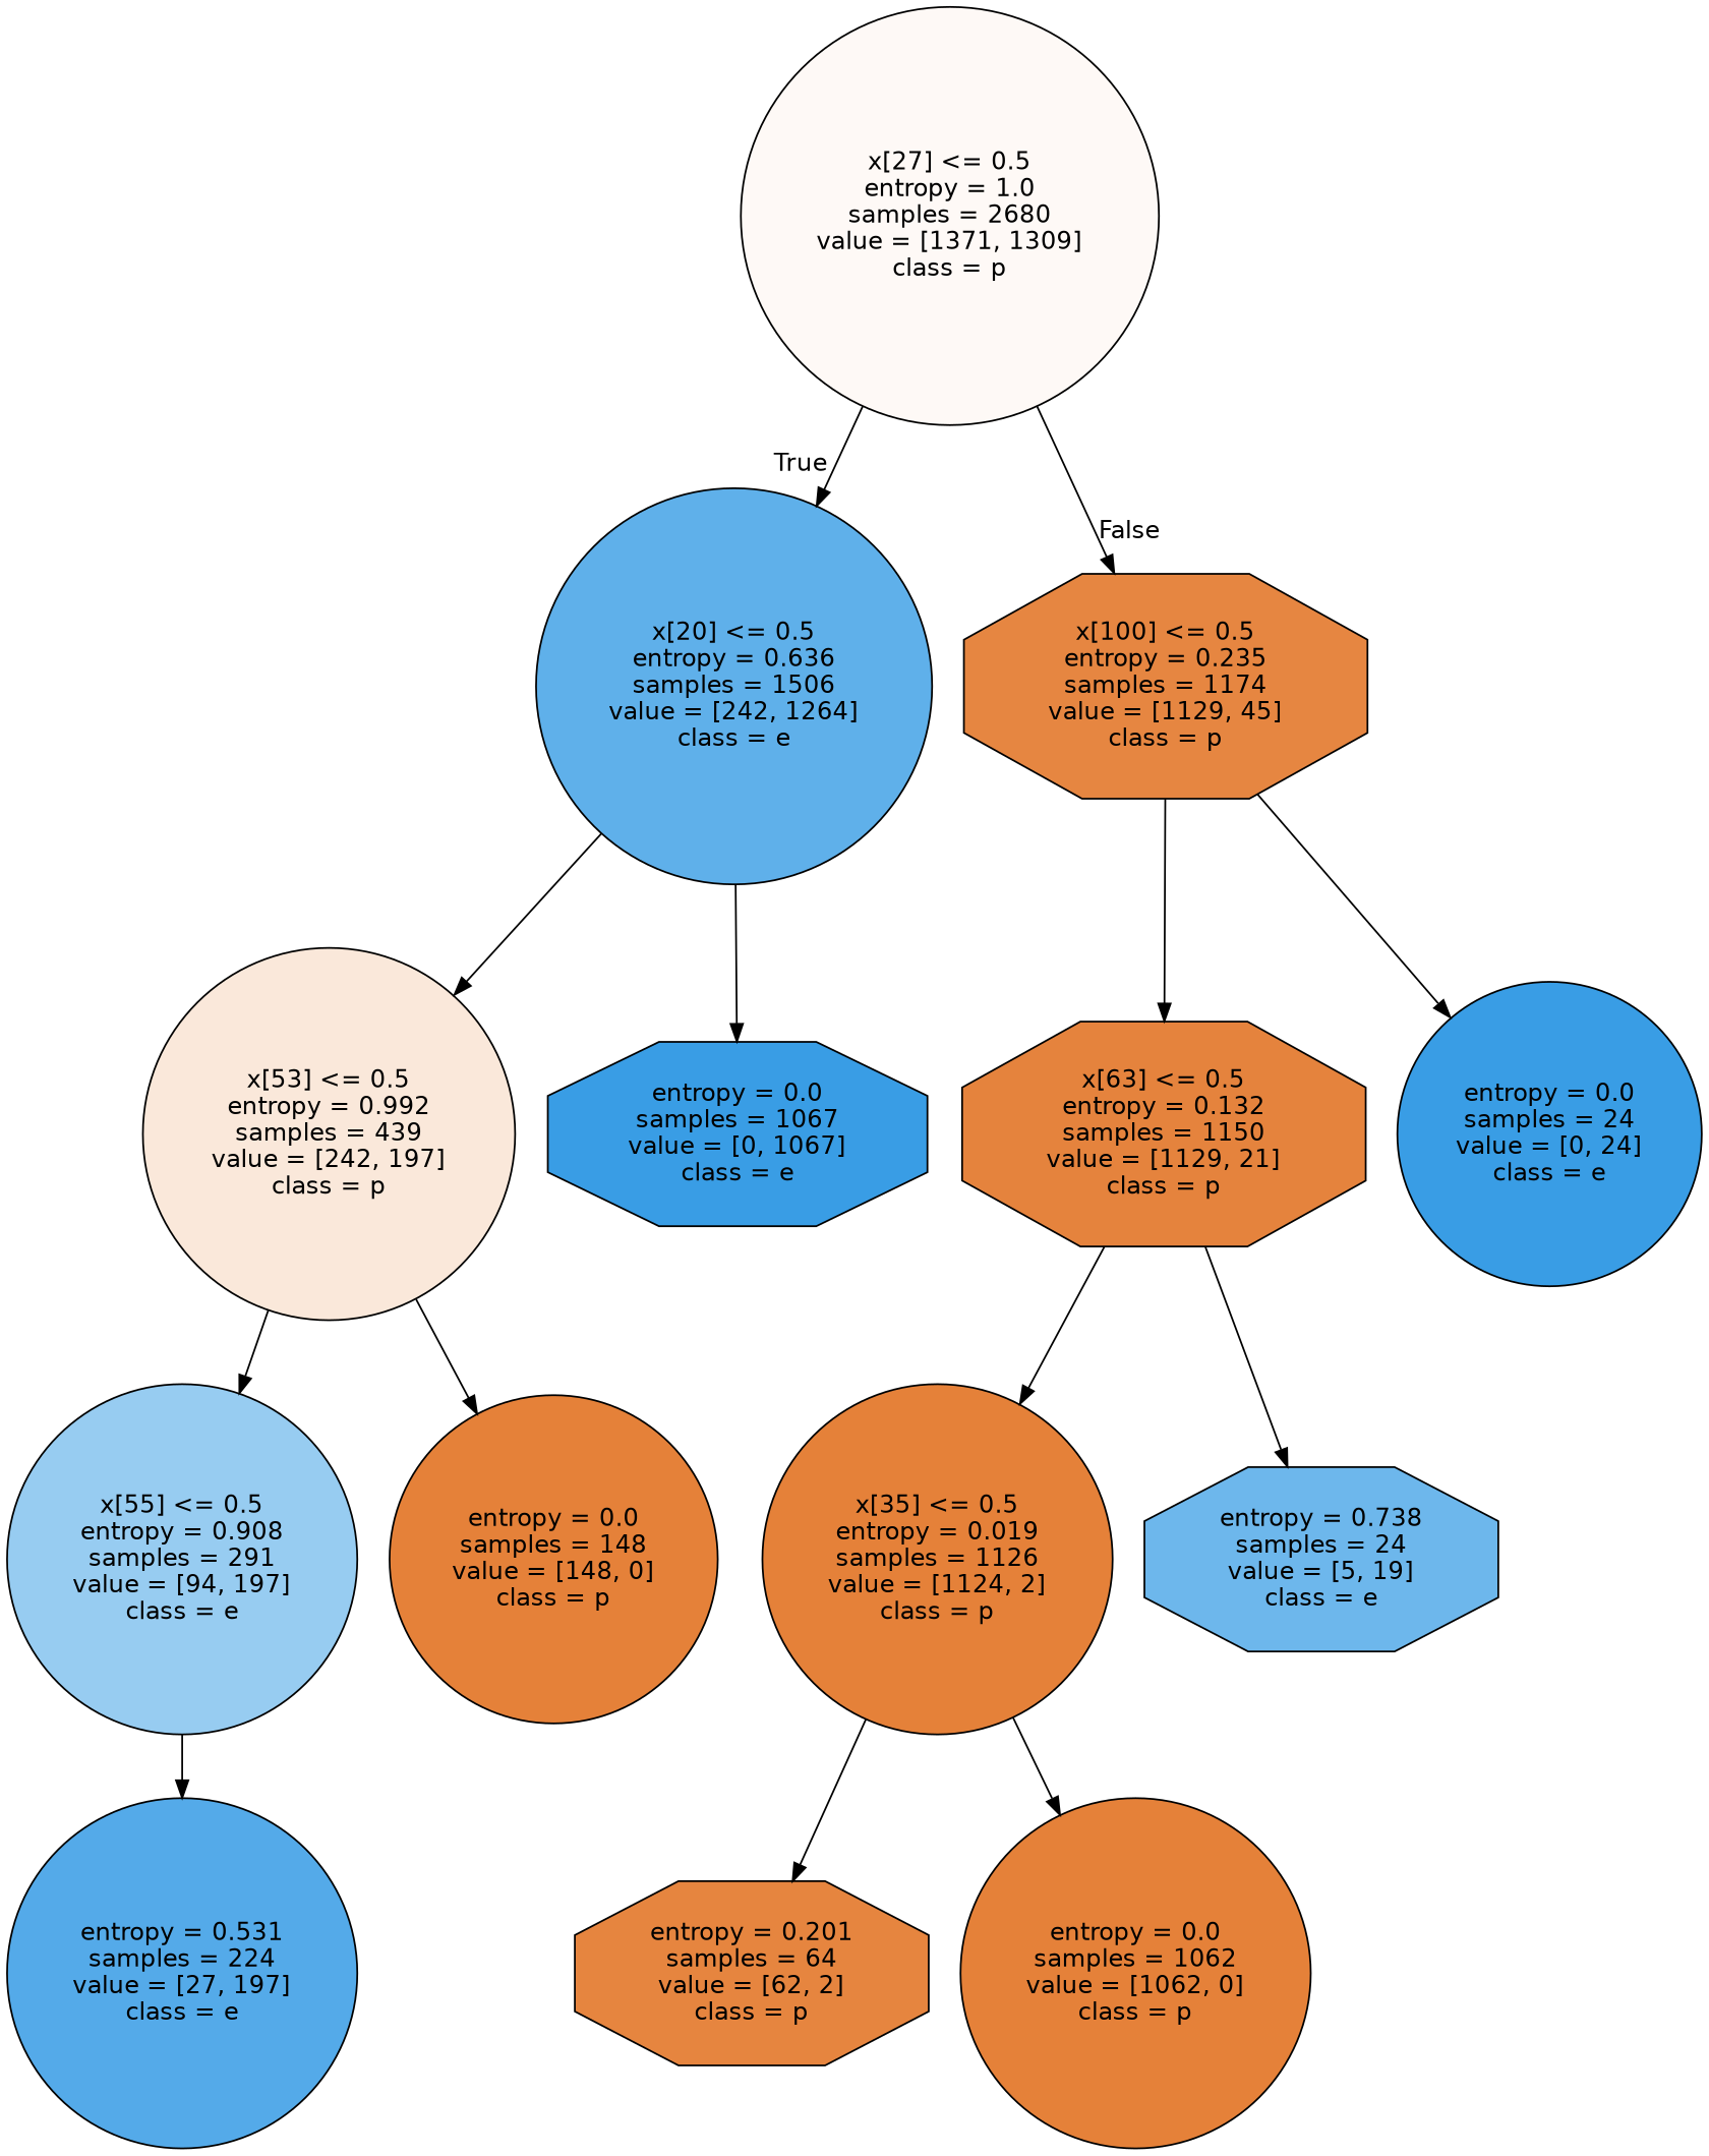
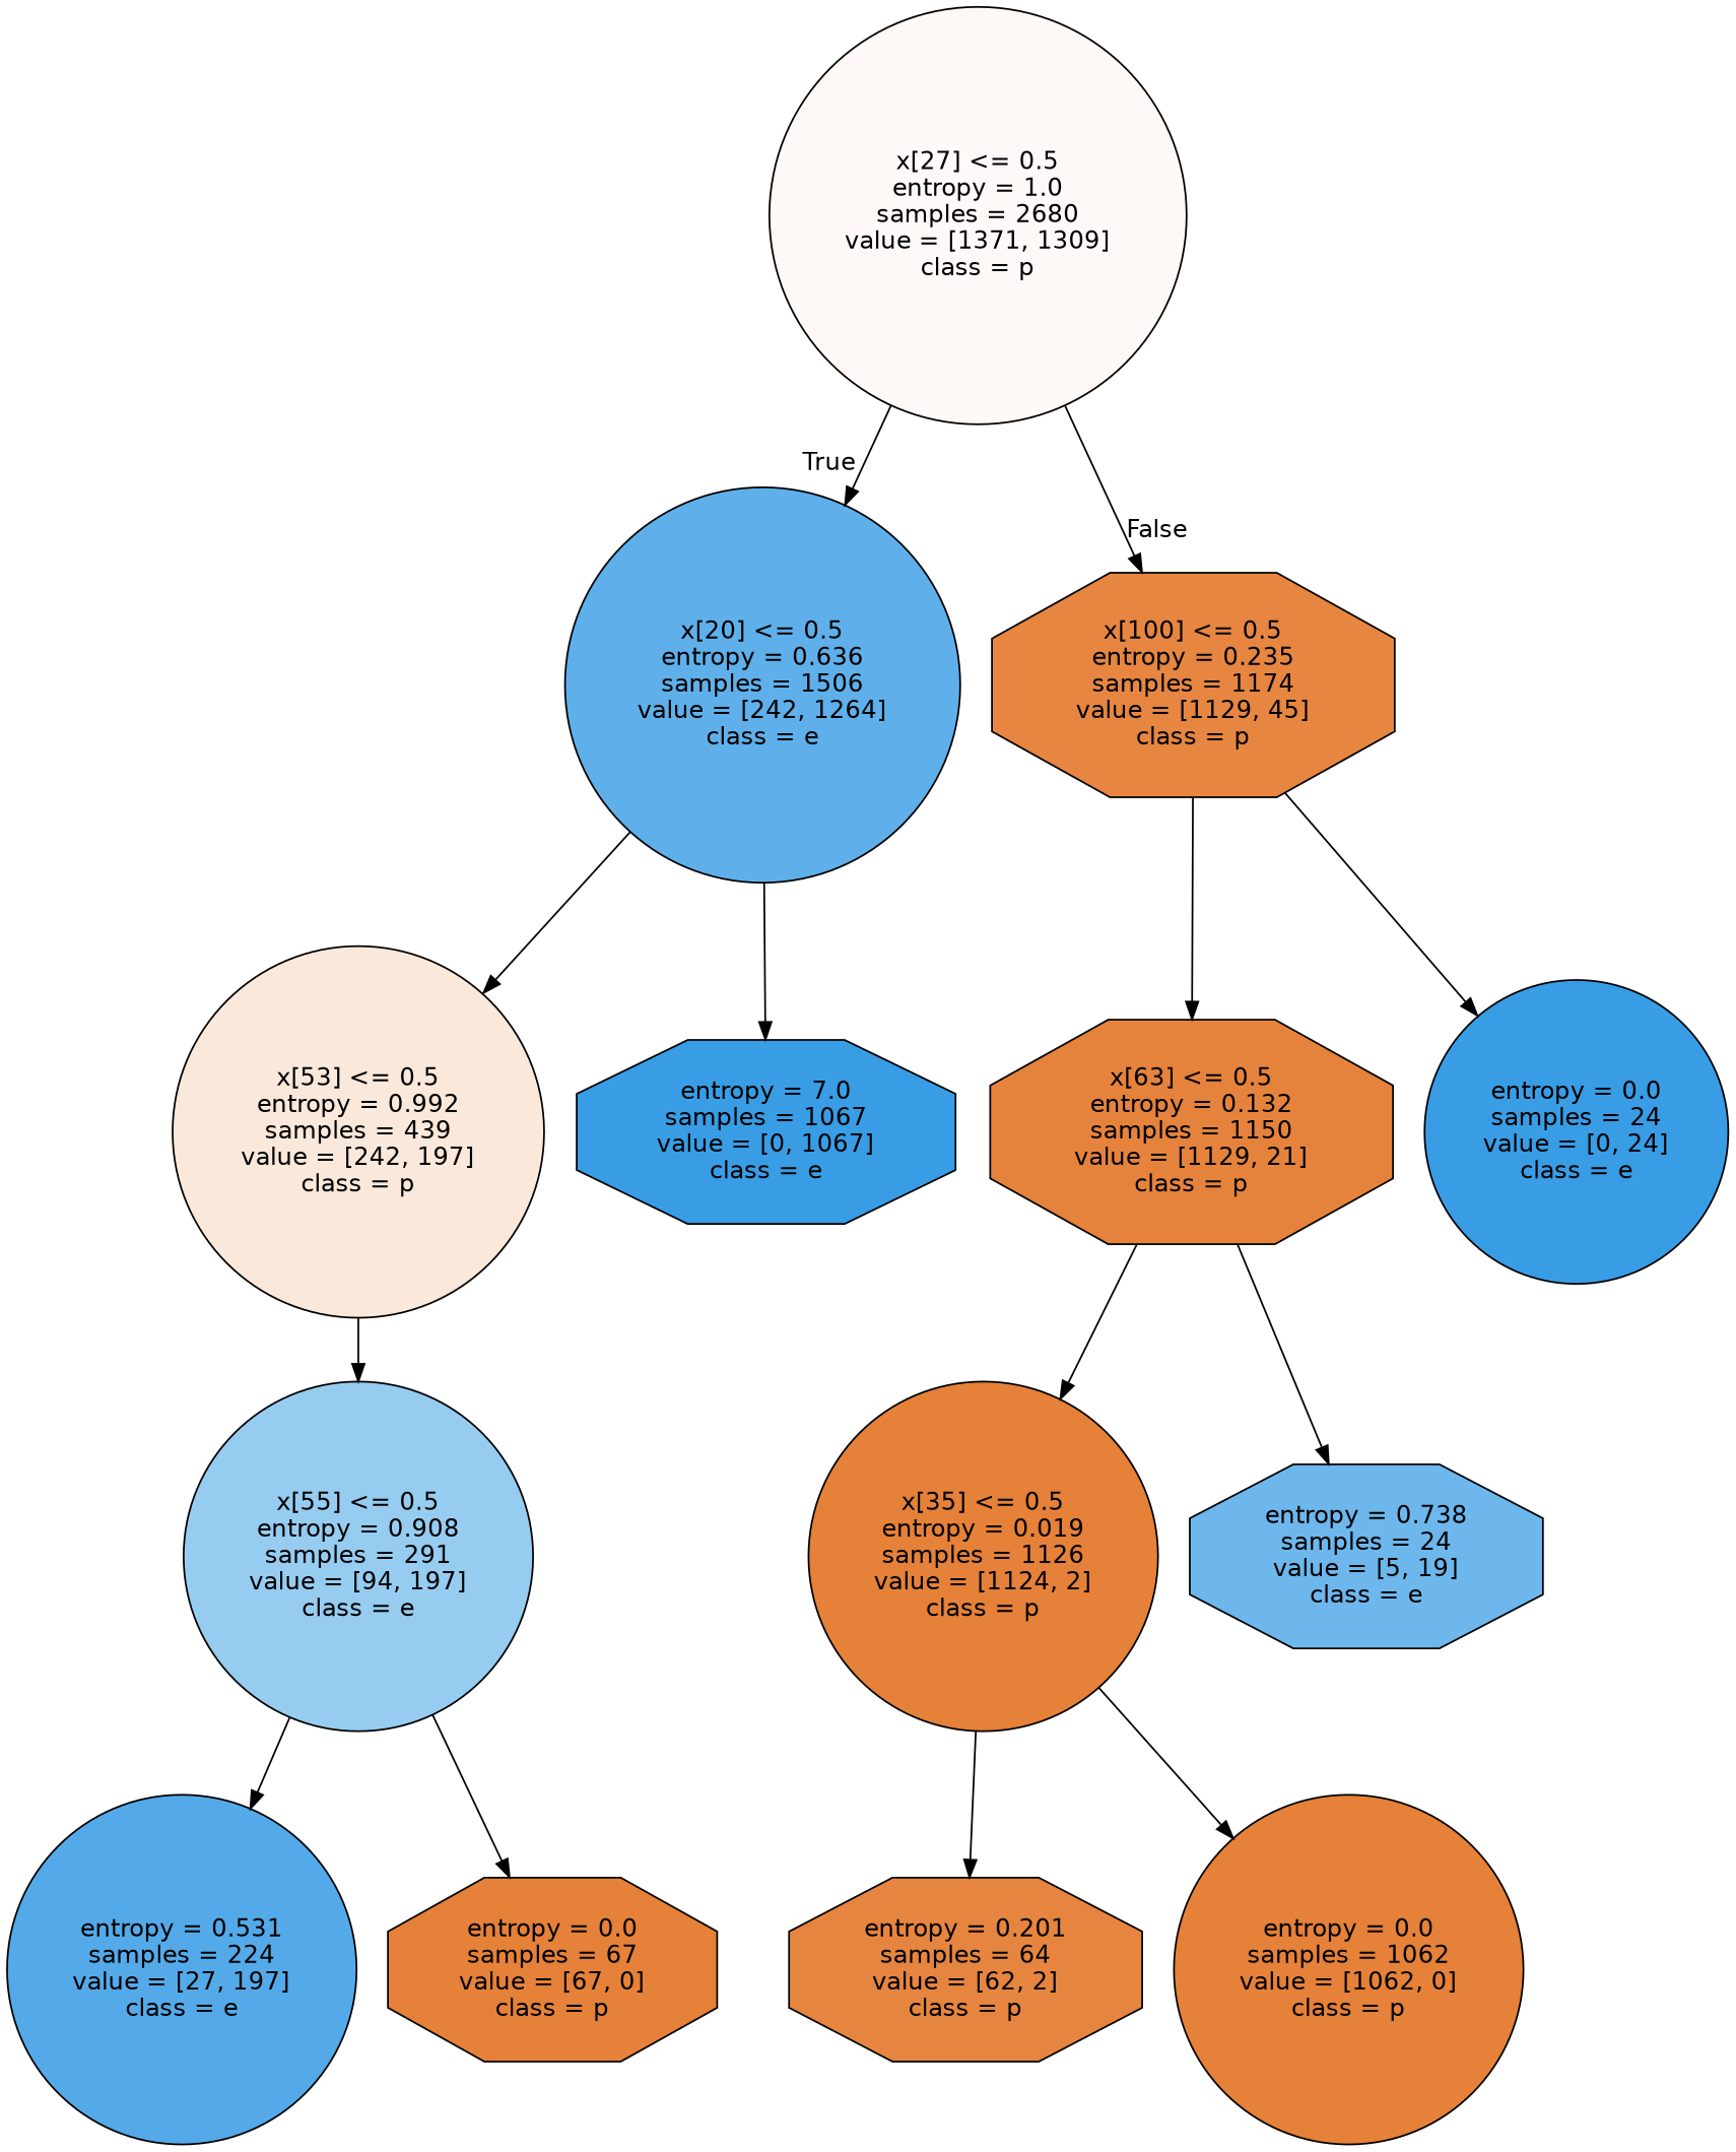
  digraph {
    node [color=black fillcolor="#e58139" fontname=helvetica shape=circle style=filled]
    edge [fontname=helvetica]
    n1 [fillcolor="#fef9f6" label="x[27] <= 0.5\nentropy = 1.0\nsamples = 2680\nvalue = [1371, 1309]\nclass = p"]
    n2 [fillcolor="#5fb0ea" label="x[20] <= 0.5\nentropy = 0.636\nsamples = 1506\nvalue = [242, 1264]\nclass = e"]
    n3 [fillcolor="#e68641" label="x[100] <= 0.5\nentropy = 0.235\nsamples = 1174\nvalue = [1129, 45]\nclass = p" shape=octagon]
    n4 [fillcolor="#fae8da" label="x[53] <= 0.5\nentropy = 0.992\nsamples = 439\nvalue = [242, 197]\nclass = p"]
-   n5 [fillcolor="#399de5" label="entropy = 0.0\nsamples = 1067\nvalue = [0, 1067]\nclass = e" shape=octagon]
+   n5 [fillcolor="#399de5" label="entropy = 7.0\nsamples = 1067\nvalue = [0, 1067]\nclass = e" shape=octagon]
    n6 [fillcolor="#e5833d" label="x[63] <= 0.5\nentropy = 0.132\nsamples = 1150\nvalue = [1129, 21]\nclass = p" shape=octagon]
    n7 [fillcolor="#399de5" label="entropy = 0.0\nsamples = 24\nvalue = [0, 24]\nclass = e"]
    n8 [fillcolor="#97ccf1" label="x[55] <= 0.5\nentropy = 0.908\nsamples = 291\nvalue = [94, 197]\nclass = e"]
-   n9 [label="entropy = 0.0\nsamples = 148\nvalue = [148, 0]\nclass = p"]
    n10 [fillcolor="#54aae9" label="entropy = 0.531\nsamples = 224\nvalue = [27, 197]\nclass = e"]
+   n11 [label="entropy = 0.0\nsamples = 67\nvalue = [67, 0]\nclass = p" shape=octagon]
    n12 [label="x[35] <= 0.5\nentropy = 0.019\nsamples = 1126\nvalue = [1124, 2]\nclass = p"]
    n13 [fillcolor="#6db7ec" label="entropy = 0.738\nsamples = 24\nvalue = [5, 19]\nclass = e" shape=octagon]
    n14 [fillcolor="#e6853f" label="entropy = 0.201\nsamples = 64\nvalue = [62, 2]\nclass = p" shape=octagon]
    n15 [label="entropy = 0.0\nsamples = 1062\nvalue = [1062, 0]\nclass = p"]
    n1 -> n2 [headlabel=True labelangle=45 labeldistance=2.5]
    n1 -> n3 [headlabel=False labelangle=-45 labeldistance=2.5]
    n2 -> n4
    n2 -> n5
    n3 -> n6
    n3 -> n7
    n4 -> n8
-   n4 -> n9
    n6 -> n12
    n6 -> n13
    n8 -> n10
+   n8 -> n11
    n12 -> n14
    n12 -> n15
  }
